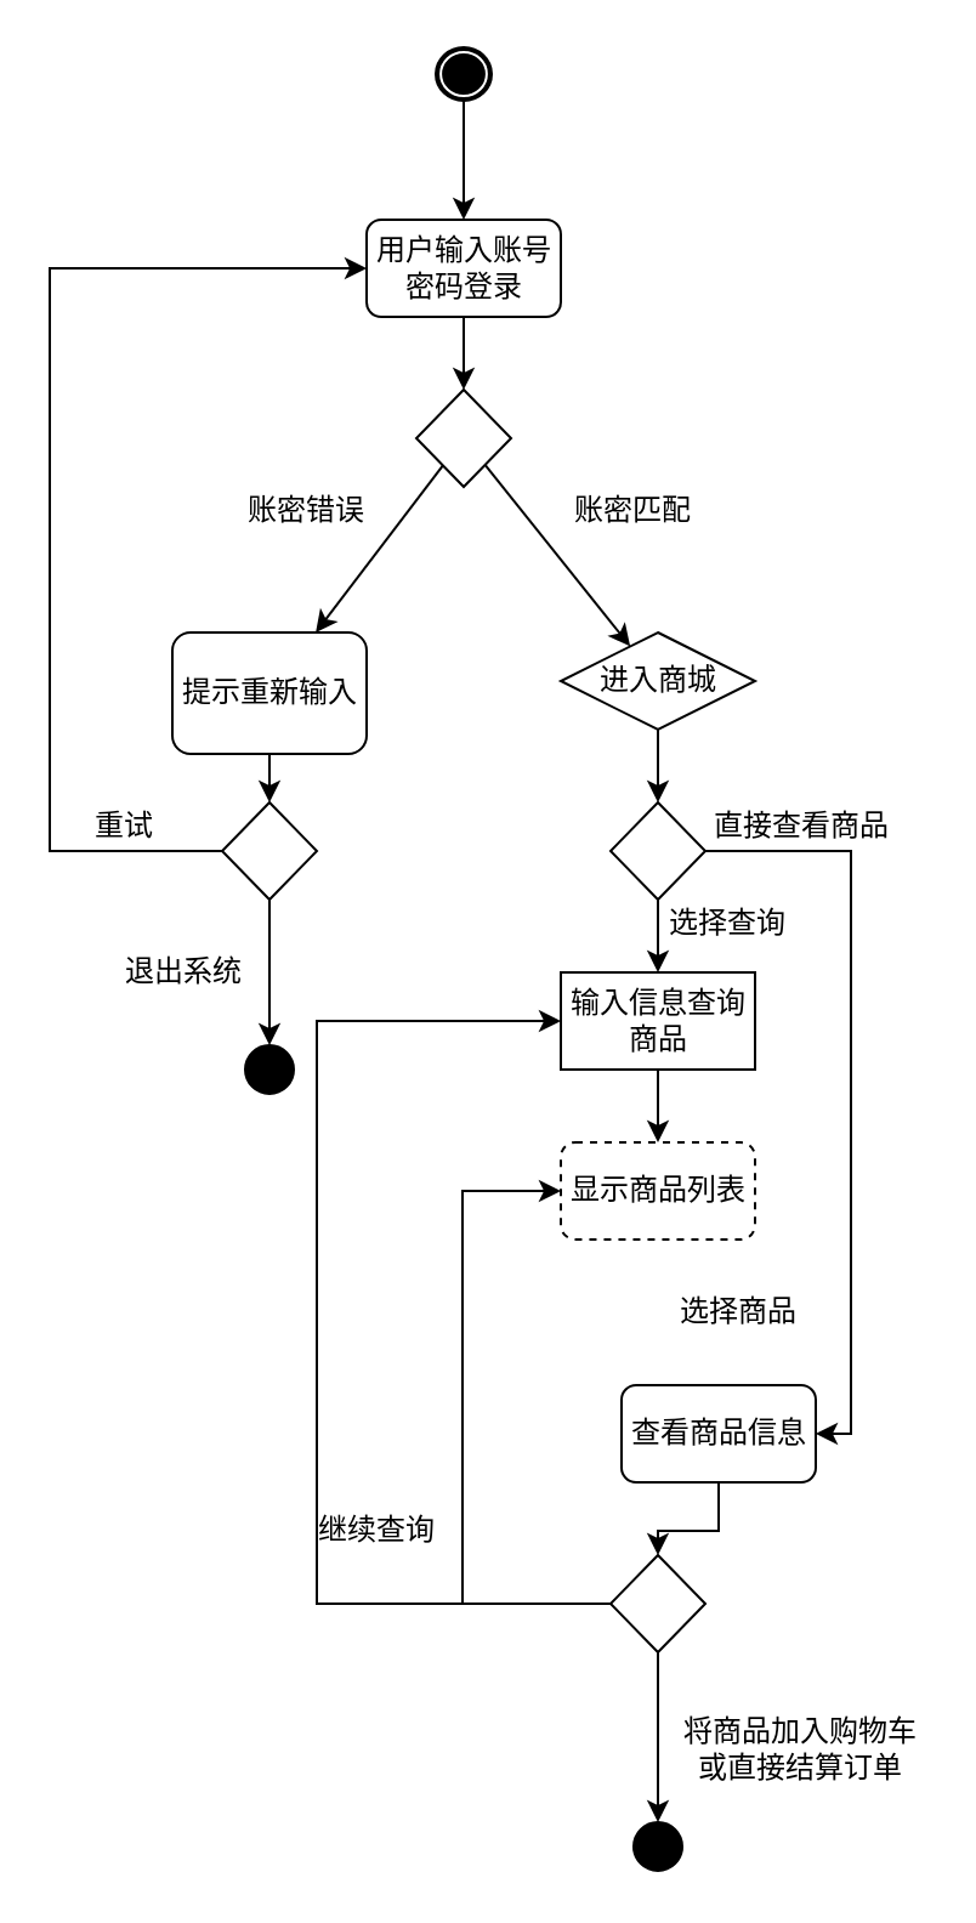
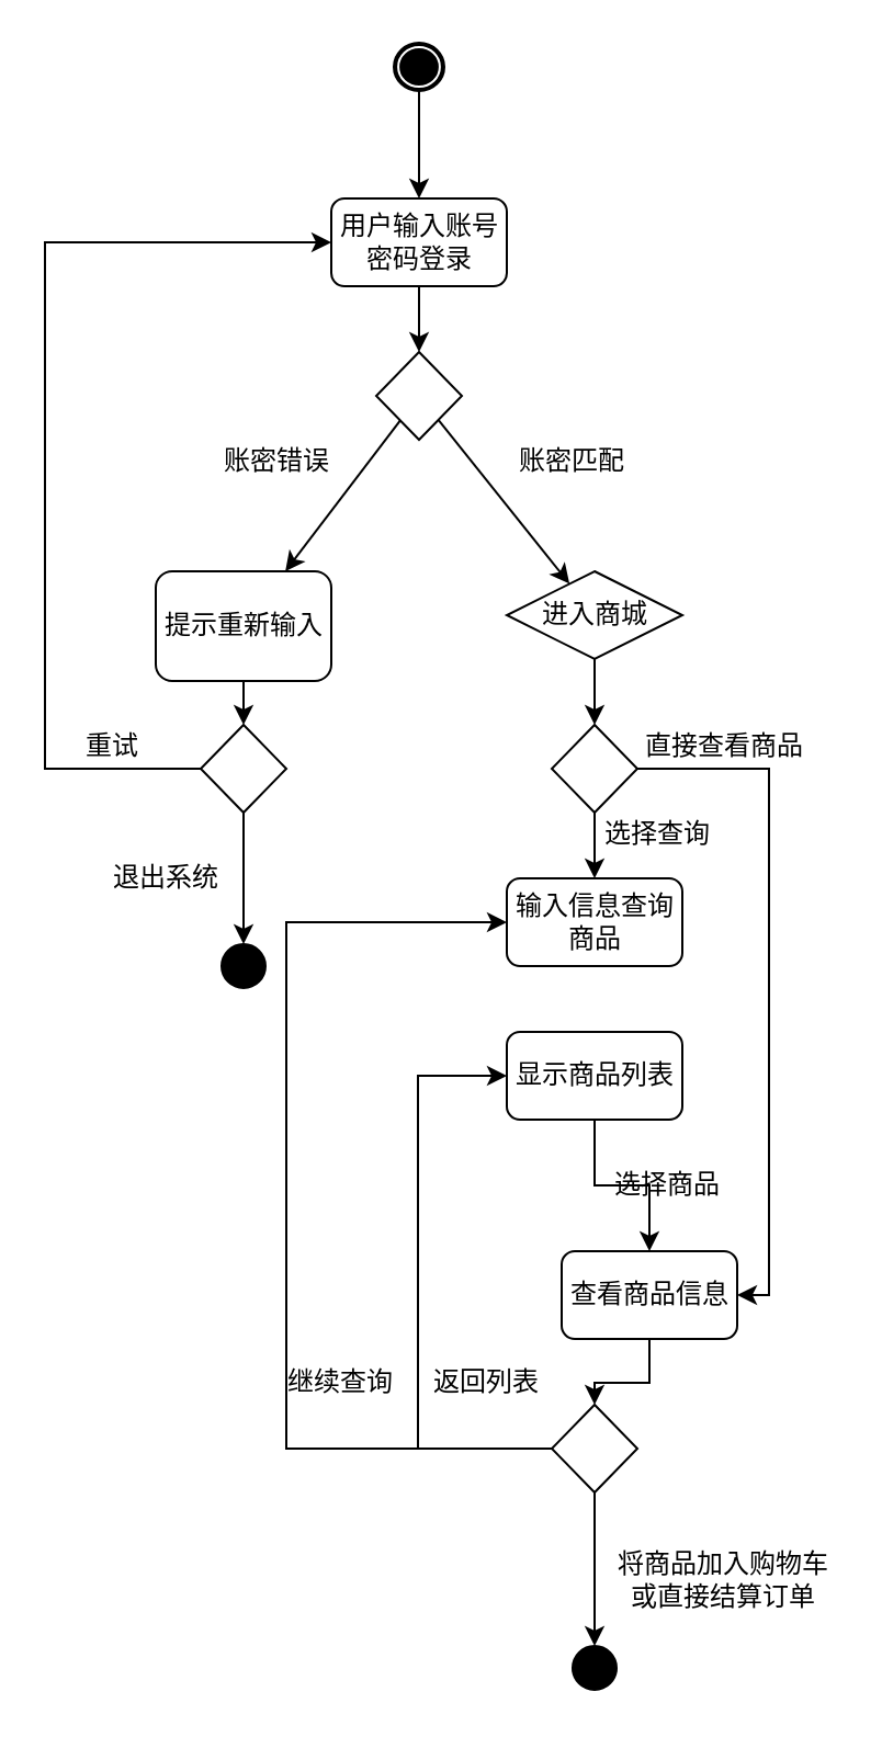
  <mxCell id="0" />
  <mxCell id="1" parent="0" />
  <mxCell id="2" style="edgeStyle=orthogonalEdgeStyle;rounded=0;orthogonalLoop=1;jettySize=auto;html=1;" edge="1" parent="1" source="3" target="6"><mxGeometry relative="1" as="geometry" /></mxCell>
  <mxCell id="3" value="" style="shape=mxgraph.bpmn.shape;html=1;verticalLabelPosition=bottom;labelBackgroundColor=#ffffff;verticalAlign=top;align=center;perimeter=ellipsePerimeter;outlineConnect=0;outline=end;symbol=terminate;" vertex="1" parent="1"><mxGeometry x="180" y="20" width="21" height="20" as="geometry" /></mxCell>
  <mxCell id="4" value="" style="shape=mxgraph.bpmn.shape;html=1;verticalLabelPosition=bottom;labelBackgroundColor=#ffffff;verticalAlign=top;align=center;perimeter=ellipsePerimeter;outlineConnect=0;outline=standard;symbol=general;fillColor=#000000;" vertex="1" parent="1"><mxGeometry x="260.5" y="750" width="20" height="20" as="geometry" /></mxCell>
  <mxCell id="5" style="edgeStyle=orthogonalEdgeStyle;rounded=0;orthogonalLoop=1;jettySize=auto;html=1;" edge="1" parent="1" source="6" target="9"><mxGeometry relative="1" as="geometry" /></mxCell>
  <mxCell id="6" value="用户输入账号密码登录" style="rounded=1;whiteSpace=wrap;html=1;" vertex="1" parent="1"><mxGeometry x="150.5" y="90" width="80" height="40" as="geometry" /></mxCell>
  <mxCell id="7" style="rounded=0;orthogonalLoop=1;jettySize=auto;html=1;" edge="1" parent="1" source="9" target="11"><mxGeometry relative="1" as="geometry" /></mxCell>
  <mxCell id="8" style="rounded=0;orthogonalLoop=1;jettySize=auto;html=1;" edge="1" parent="1" source="9" target="13"><mxGeometry relative="1" as="geometry" /></mxCell>
  <mxCell id="9" value="" style="rhombus;whiteSpace=wrap;html=1;" vertex="1" parent="1"><mxGeometry x="171" y="160" width="39" height="40" as="geometry" /></mxCell>
  <mxCell id="10" style="edgeStyle=none;rounded=0;orthogonalLoop=1;jettySize=auto;html=1;" edge="1" parent="1" source="11" target="18"><mxGeometry relative="1" as="geometry" /></mxCell>
  <mxCell id="11" value="提示重新输入" style="rounded=1;whiteSpace=wrap;html=1;" vertex="1" parent="1"><mxGeometry x="70.5" y="260" width="80" height="50" as="geometry" /></mxCell>
  <mxCell id="12" style="edgeStyle=orthogonalEdgeStyle;rounded=0;orthogonalLoop=1;jettySize=auto;html=1;" edge="1" parent="1" source="13" target="29"><mxGeometry relative="1" as="geometry" /></mxCell>
  <mxCell id="13" value="进入商城" style="rhombus;whiteSpace=wrap;html=1;" vertex="1" parent="1"><mxGeometry x="230.5" y="260" width="80" height="40" as="geometry" /></mxCell>
  <mxCell id="14" value="账密匹配" style="text;html=1;strokeColor=none;fillColor=none;align=center;verticalAlign=middle;whiteSpace=wrap;rounded=0;" vertex="1" parent="1"><mxGeometry x="230.5" y="200" width="59" height="20" as="geometry" /></mxCell>
  <mxCell id="15" value="账密错误" style="text;html=1;strokeColor=none;fillColor=none;align=center;verticalAlign=middle;whiteSpace=wrap;rounded=0;" vertex="1" parent="1"><mxGeometry x="100.5" y="200" width="50" height="20" as="geometry" /></mxCell>
  <mxCell id="16" style="edgeStyle=orthogonalEdgeStyle;rounded=0;orthogonalLoop=1;jettySize=auto;html=1;" edge="1" parent="1" source="18" target="6"><mxGeometry relative="1" as="geometry"><Array as="points"><mxPoint x="20" y="350" /><mxPoint x="20" y="110" /></Array></mxGeometry></mxCell>
  <mxCell id="17" style="edgeStyle=orthogonalEdgeStyle;rounded=0;orthogonalLoop=1;jettySize=auto;html=1;" edge="1" parent="1" source="18" target="19"><mxGeometry relative="1" as="geometry" /></mxCell>
  <mxCell id="18" value="" style="rhombus;whiteSpace=wrap;html=1;" vertex="1" parent="1"><mxGeometry x="91" y="330" width="39" height="40" as="geometry" /></mxCell>
  <mxCell id="19" value="" style="shape=mxgraph.bpmn.shape;html=1;verticalLabelPosition=bottom;labelBackgroundColor=#ffffff;verticalAlign=top;align=center;perimeter=ellipsePerimeter;outlineConnect=0;outline=standard;symbol=general;fillColor=#000000;" vertex="1" parent="1"><mxGeometry x="100.5" y="430" width="20" height="20" as="geometry" /></mxCell>
  <mxCell id="20" value="退出系统" style="text;html=1;strokeColor=none;fillColor=none;align=center;verticalAlign=middle;whiteSpace=wrap;rounded=0;" vertex="1" parent="1"><mxGeometry x="50" y="390" width="51" height="20" as="geometry" /></mxCell>
  <mxCell id="21" value="重试" style="text;html=1;strokeColor=none;fillColor=none;align=center;verticalAlign=middle;whiteSpace=wrap;rounded=0;" vertex="1" parent="1"><mxGeometry x="31" y="330" width="40" height="20" as="geometry" /></mxCell>
- <mxCell id="22" style="edgeStyle=orthogonalEdgeStyle;rounded=0;orthogonalLoop=1;jettySize=auto;html=1;" edge="1" parent="1" source="23" target="26"><mxGeometry relative="1" as="geometry" /></mxCell>
- <mxCell id="23" value="输入信息查询商品" style="whiteSpace=wrap;html=1;rounded=0;" vertex="1" parent="1"><mxGeometry x="230.5" y="400" width="80" height="40" as="geometry" /></mxCell>
+ <mxCell id="23" value="输入信息查询商品" style="rounded=1;whiteSpace=wrap;html=1;" vertex="1" parent="1"><mxGeometry x="230.5" y="400" width="80" height="40" as="geometry" /></mxCell>
  <mxCell id="24" value="选择查询" style="text;html=1;strokeColor=none;fillColor=none;align=center;verticalAlign=middle;whiteSpace=wrap;rounded=0;" vertex="1" parent="1"><mxGeometry x="270" y="370" width="59" height="20" as="geometry" /></mxCell>
- <mxCell id="26" value="显示商品列表" style="rounded=1;whiteSpace=wrap;html=1;dashed=1;" vertex="1" parent="1"><mxGeometry x="230.5" y="470" width="80" height="40" as="geometry" /></mxCell>
+ <mxCell id="25" style="edgeStyle=orthogonalEdgeStyle;rounded=0;orthogonalLoop=1;jettySize=auto;html=1;" edge="1" parent="1" source="26" target="31"><mxGeometry relative="1" as="geometry" /></mxCell>
+ <mxCell id="26" value="显示商品列表" style="rounded=1;whiteSpace=wrap;html=1;" vertex="1" parent="1"><mxGeometry x="230.5" y="470" width="80" height="40" as="geometry" /></mxCell>
  <mxCell id="27" style="edgeStyle=orthogonalEdgeStyle;rounded=0;orthogonalLoop=1;jettySize=auto;html=1;" edge="1" parent="1" source="29" target="23"><mxGeometry relative="1" as="geometry" /></mxCell>
  <mxCell id="28" style="edgeStyle=orthogonalEdgeStyle;rounded=0;orthogonalLoop=1;jettySize=auto;html=1;" edge="1" parent="1" source="29" target="31"><mxGeometry relative="1" as="geometry"><Array as="points"><mxPoint x="350" y="350" /><mxPoint x="350" y="590" /></Array></mxGeometry></mxCell>
  <mxCell id="29" value="" style="rhombus;whiteSpace=wrap;html=1;" vertex="1" parent="1"><mxGeometry x="251" y="330" width="39" height="40" as="geometry" /></mxCell>
  <mxCell id="30" style="edgeStyle=orthogonalEdgeStyle;rounded=0;orthogonalLoop=1;jettySize=auto;html=1;" edge="1" parent="1" source="31" target="37"><mxGeometry relative="1" as="geometry" /></mxCell>
  <mxCell id="31" value="查看商品信息" style="rounded=1;whiteSpace=wrap;html=1;" vertex="1" parent="1"><mxGeometry x="255.5" y="570" width="80" height="40" as="geometry" /></mxCell>
  <mxCell id="32" value="直接查看商品" style="text;html=1;strokeColor=none;fillColor=none;align=center;verticalAlign=middle;whiteSpace=wrap;rounded=0;" vertex="1" parent="1"><mxGeometry x="290" y="330" width="80" height="20" as="geometry" /></mxCell>
  <mxCell id="33" value="选择商品" style="text;html=1;strokeColor=none;fillColor=none;align=center;verticalAlign=middle;whiteSpace=wrap;rounded=0;" vertex="1" parent="1"><mxGeometry x="279" y="530" width="50" height="20" as="geometry" /></mxCell>
  <mxCell id="34" style="edgeStyle=orthogonalEdgeStyle;rounded=0;orthogonalLoop=1;jettySize=auto;html=1;" edge="1" parent="1" source="37" target="23"><mxGeometry relative="1" as="geometry"><Array as="points"><mxPoint x="130" y="660" /><mxPoint x="130" y="420" /></Array></mxGeometry></mxCell>
  <mxCell id="35" style="edgeStyle=orthogonalEdgeStyle;rounded=0;orthogonalLoop=1;jettySize=auto;html=1;" edge="1" parent="1" source="37" target="4"><mxGeometry relative="1" as="geometry" /></mxCell>
  <mxCell id="36" style="edgeStyle=orthogonalEdgeStyle;rounded=0;orthogonalLoop=1;jettySize=auto;html=1;" edge="1" parent="1" source="37" target="26"><mxGeometry relative="1" as="geometry"><Array as="points"><mxPoint x="190" y="660" /><mxPoint x="190" y="490" /></Array></mxGeometry></mxCell>
  <mxCell id="37" value="" style="rhombus;whiteSpace=wrap;html=1;" vertex="1" parent="1"><mxGeometry x="251" y="640" width="39" height="40" as="geometry" /></mxCell>
  <mxCell id="38" value="继续查询" style="text;html=1;strokeColor=none;fillColor=none;align=center;verticalAlign=middle;whiteSpace=wrap;rounded=0;" vertex="1" parent="1"><mxGeometry x="130" y="620" width="50" height="20" as="geometry" /></mxCell>
  <mxCell id="39" value="将商品加入购物车或直接结算订单" style="text;html=1;strokeColor=none;fillColor=none;align=center;verticalAlign=middle;whiteSpace=wrap;rounded=0;" vertex="1" parent="1"><mxGeometry x="279" y="710" width="101" height="20" as="geometry" /></mxCell>
+ <mxCell id="40" value="返回列表" style="text;html=1;strokeColor=none;fillColor=none;align=center;verticalAlign=middle;whiteSpace=wrap;rounded=0;" vertex="1" parent="1"><mxGeometry x="192" y="620" width="59" height="20" as="geometry" /></mxCell>
